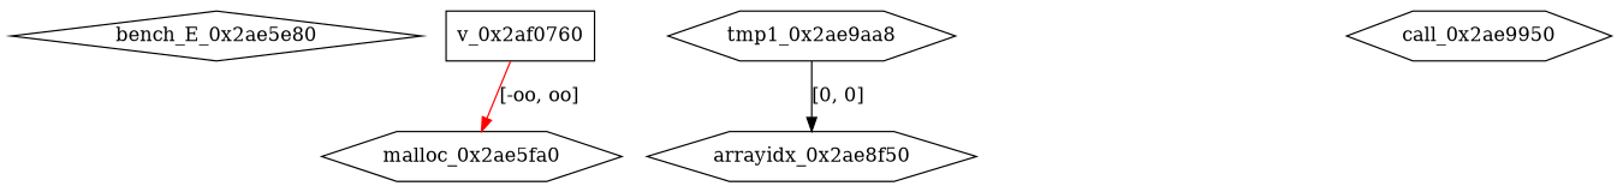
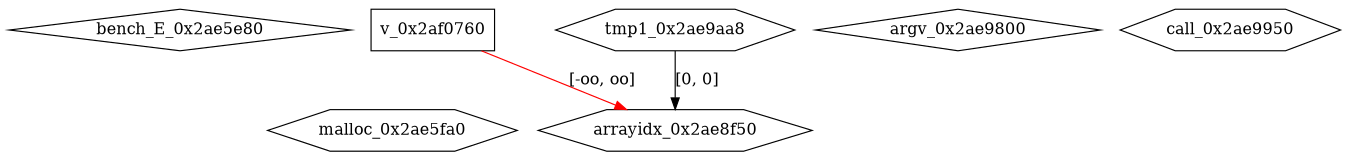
  digraph {
    node [shape=hexagon]
    bench_E_0x2ae5e80 [shape=diamond]
    malloc_0x2ae5fa0
    v_0x2af0760 [shape=box]
    arrayidx_0x2ae8f50
+   argv_0x2ae9800 [shape=diamond]
    call_0x2ae9950
    tmp1_0x2ae9aa8
-   v_0x2af0760 -> malloc_0x2ae5fa0 [color=red label="[-oo, oo]"]
+   v_0x2af0760 -> arrayidx_0x2ae8f50 [color=red label="[-oo, oo]"]
    tmp1_0x2ae9aa8 -> arrayidx_0x2ae8f50 [label="[0, 0]"]
  }
